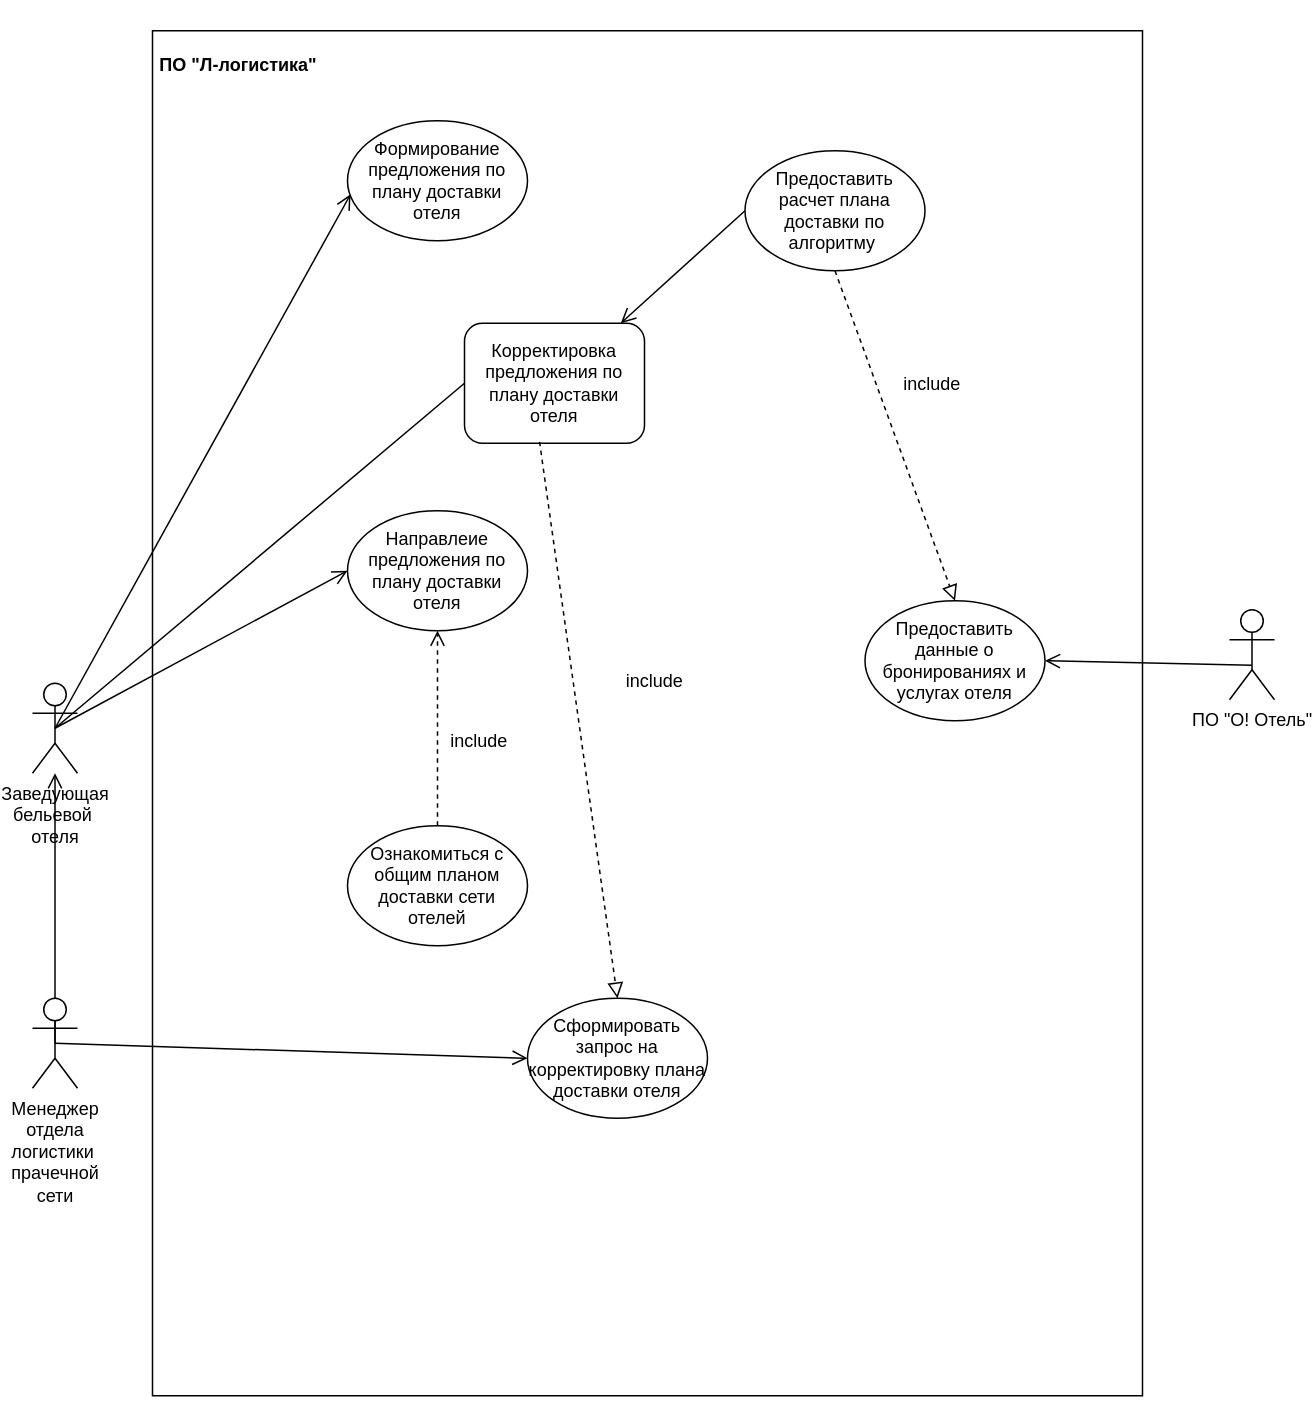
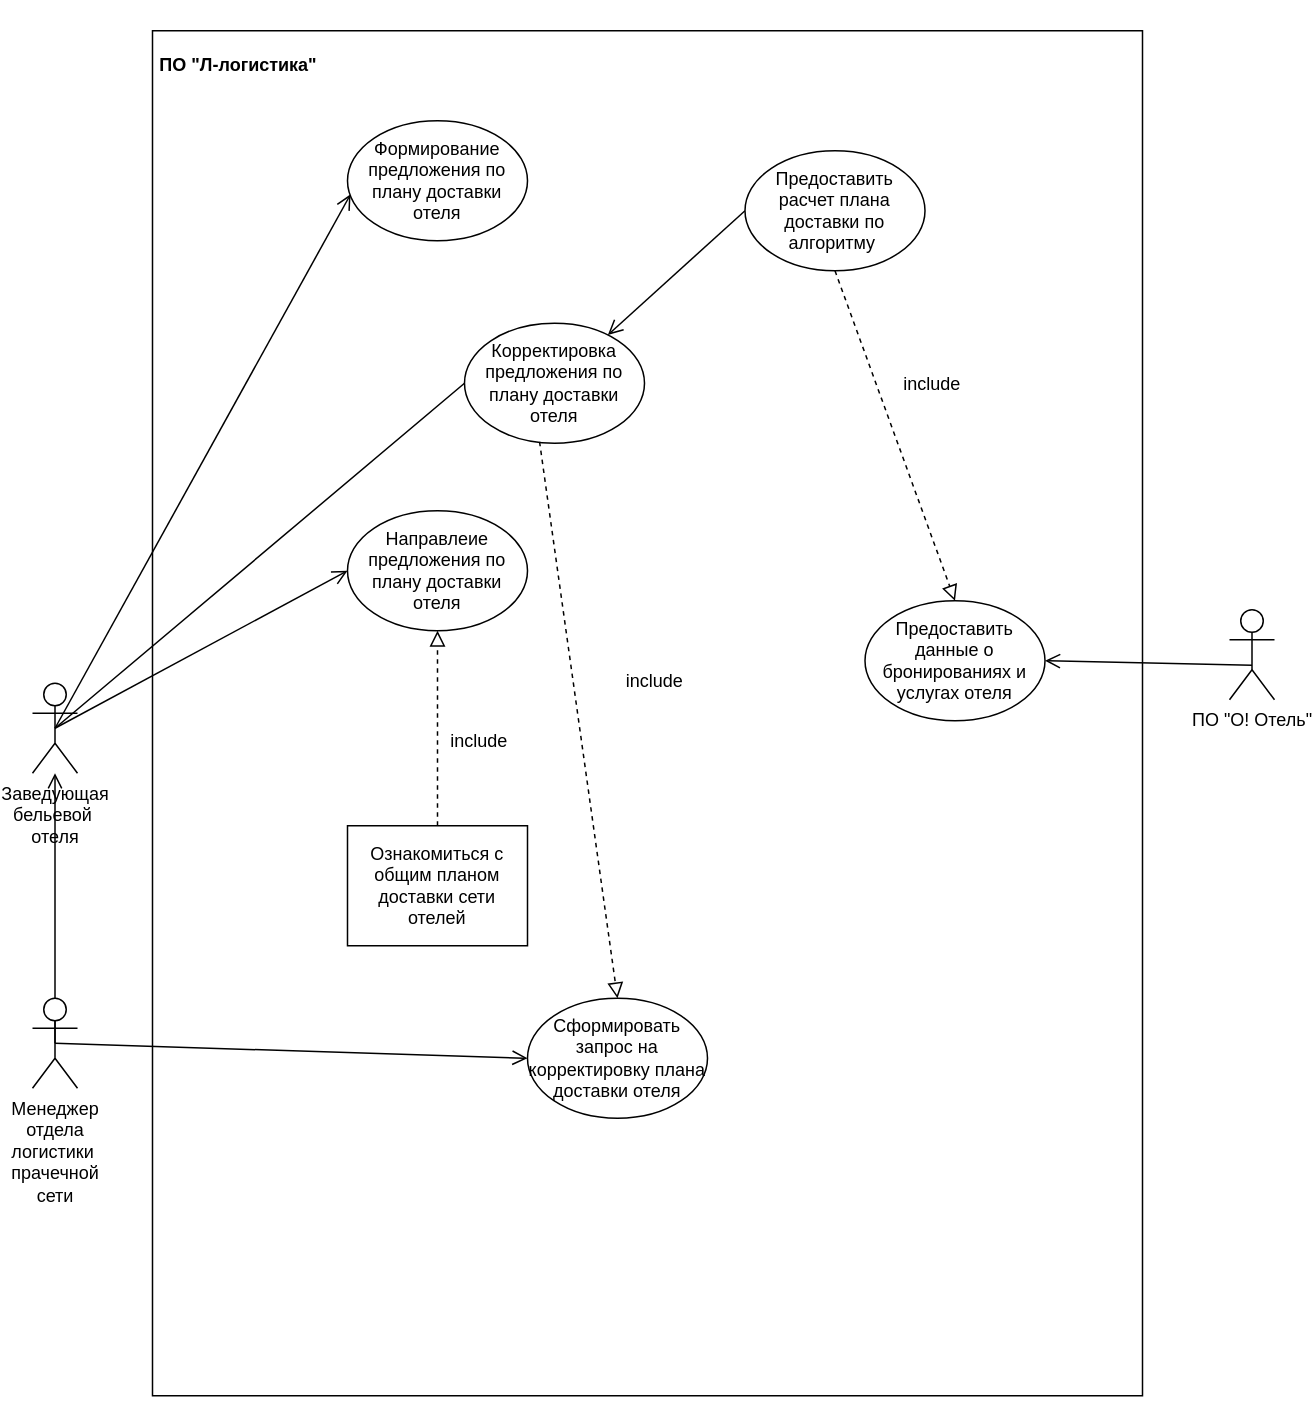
  <mxCell id="0" />
  <mxCell id="1" parent="0" />
  <mxCell id="2" value="" style="html=1;whiteSpace=wrap;" parent="1" vertex="1"><mxGeometry x="100" y="20" width="660" height="910" as="geometry" /></mxCell>
  <mxCell id="3" value="Заведующая &lt;br&gt;бельевой&amp;nbsp;&lt;br&gt;отеля" style="shape=umlActor;verticalLabelPosition=bottom;verticalAlign=top;html=1;" parent="1" vertex="1"><mxGeometry x="20" y="455" width="30" height="60" as="geometry" /></mxCell>
  <mxCell id="4" value="ПО &quot;Л-логистика&quot;" style="text;align=center;fontStyle=1;verticalAlign=middle;spacingLeft=3;spacingRight=3;strokeColor=none;rotatable=0;points=[[0,0.5],[1,0.5]];portConstraint=eastwest;html=1;" parent="1" vertex="1"><mxGeometry x="117" y="30" width="80" height="26" as="geometry" /></mxCell>
  <mxCell id="5" value="" style="endArrow=open;startArrow=none;endFill=0;startFill=0;endSize=8;html=1;verticalAlign=bottom;labelBackgroundColor=none;strokeWidth=1;rounded=0;entryX=0.017;entryY=0.613;entryDx=0;entryDy=0;exitX=0.5;exitY=0.5;exitDx=0;exitDy=0;exitPerimeter=0;entryPerimeter=0;" parent="1" source="3" target="15" edge="1"><mxGeometry width="160" relative="1" as="geometry"><mxPoint x="90" y="480" as="sourcePoint" /><mxPoint x="150" y="130" as="targetPoint" /></mxGeometry></mxCell>
  <mxCell id="6" value="" style="endArrow=none;startArrow=none;endFill=0;startFill=0;endSize=8;html=1;verticalAlign=bottom;labelBackgroundColor=none;strokeWidth=1;rounded=0;entryX=0;entryY=0.5;entryDx=0;entryDy=0;exitX=0.5;exitY=0.5;exitDx=0;exitDy=0;exitPerimeter=0;" parent="1" source="3" target="18" edge="1"><mxGeometry width="160" relative="1" as="geometry"><mxPoint x="-180" y="670" as="sourcePoint" /><mxPoint x="150" y="355" as="targetPoint" /></mxGeometry></mxCell>
  <mxCell id="7" value="" style="endArrow=open;startArrow=none;endFill=0;startFill=0;endSize=8;html=1;verticalAlign=bottom;labelBackgroundColor=none;strokeWidth=1;rounded=0;exitX=0.5;exitY=0.5;exitDx=0;exitDy=0;exitPerimeter=0;entryX=0;entryY=0.5;entryDx=0;entryDy=0;" parent="1" source="3" target="19" edge="1"><mxGeometry width="160" relative="1" as="geometry"><mxPoint x="690" y="640" as="sourcePoint" /><mxPoint x="850" y="640" as="targetPoint" /></mxGeometry></mxCell>
  <mxCell id="8" value="" style="endArrow=open;startArrow=none;endFill=0;startFill=0;endSize=8;html=1;verticalAlign=bottom;labelBackgroundColor=none;strokeWidth=1;rounded=0;exitX=0.5;exitY=0.5;exitDx=0;exitDy=0;exitPerimeter=0;" parent="1" target="3" edge="1" source="14"><mxGeometry width="160" relative="1" as="geometry"><mxPoint x="35" y="490" as="sourcePoint" /><mxPoint x="150" y="883" as="targetPoint" /></mxGeometry></mxCell>
  <mxCell id="9" value="ПО &quot;О! Отель&quot;" style="shape=umlActor;verticalLabelPosition=bottom;verticalAlign=top;html=1;" parent="1" vertex="1"><mxGeometry x="818" y="406" width="30" height="60" as="geometry" /></mxCell>
  <mxCell id="10" value="" style="endArrow=open;startArrow=none;endFill=0;startFill=0;endSize=8;html=1;verticalAlign=bottom;labelBackgroundColor=none;strokeWidth=1;rounded=0;exitX=0.5;exitY=0.617;exitDx=0;exitDy=0;exitPerimeter=0;entryX=1;entryY=0.5;entryDx=0;entryDy=0;" parent="1" source="9" target="17" edge="1"><mxGeometry width="160" relative="1" as="geometry"><mxPoint x="1085" y="650" as="sourcePoint" /><mxPoint x="1225" y="245" as="targetPoint" /></mxGeometry></mxCell>
  <mxCell id="11" value="" style="endArrow=open;startArrow=none;endFill=0;startFill=0;endSize=8;html=1;verticalAlign=bottom;labelBackgroundColor=none;strokeWidth=1;rounded=0;exitX=0;exitY=0.5;exitDx=0;exitDy=0;" parent="1" source="16" target="18" edge="1"><mxGeometry width="160" relative="1" as="geometry"><mxPoint x="800" y="620" as="sourcePoint" /><mxPoint x="960" y="620" as="targetPoint" /></mxGeometry></mxCell>
  <mxCell id="12" value="" style="endArrow=block;startArrow=none;endFill=0;startFill=0;endSize=8;html=1;verticalAlign=bottom;dashed=1;labelBackgroundColor=none;rounded=0;exitX=0.5;exitY=1;exitDx=0;exitDy=0;entryX=0.5;entryY=0;entryDx=0;entryDy=0;fontStyle=1" parent="1" source="16" target="17" edge="1"><mxGeometry width="160" relative="1" as="geometry"><mxPoint x="735" y="820" as="sourcePoint" /><mxPoint x="1209.04" y="276.68" as="targetPoint" /></mxGeometry></mxCell>
  <mxCell id="13" value="include" style="text;strokeColor=none;fillColor=none;align=left;verticalAlign=top;spacingLeft=4;spacingRight=4;overflow=hidden;rotatable=0;points=[[0,0.5],[1,0.5]];portConstraint=eastwest;whiteSpace=wrap;html=1;" parent="1" vertex="1"><mxGeometry x="595" y="242" width="100" height="26" as="geometry" /></mxCell>
  <mxCell id="14" value="Менеджер &lt;br&gt;отдела&lt;br&gt;логистики&amp;nbsp;&lt;br&gt;прачечной&lt;br&gt;сети" style="shape=umlActor;verticalLabelPosition=bottom;verticalAlign=top;html=1;" vertex="1" parent="1"><mxGeometry x="20" y="665" width="30" height="60" as="geometry" /></mxCell>
  <mxCell id="15" value="Формирование предложения по плану доставки отеля" style="ellipse;whiteSpace=wrap;html=1;" vertex="1" parent="1"><mxGeometry x="230" y="80" width="120" height="80" as="geometry" /></mxCell>
  <mxCell id="16" value="Предоставить расчет плана доставки по алгоритму&amp;nbsp;" style="ellipse;whiteSpace=wrap;html=1;" vertex="1" parent="1"><mxGeometry x="495" y="100" width="120" height="80" as="geometry" /></mxCell>
  <mxCell id="17" value="Предоставить данные о бронированиях и услугах отеля" style="ellipse;whiteSpace=wrap;html=1;" vertex="1" parent="1"><mxGeometry x="575" y="400" width="120" height="80" as="geometry" /></mxCell>
- <mxCell id="18" value="Корректировка предложения по плану доставки отеля" style="whiteSpace=wrap;html=1;rounded=1;" vertex="1" parent="1"><mxGeometry x="308" y="215" width="120" height="80" as="geometry" /></mxCell>
+ <mxCell id="18" value="Корректировка предложения по плану доставки отеля" style="ellipse;whiteSpace=wrap;html=1;" vertex="1" parent="1"><mxGeometry x="308" y="215" width="120" height="80" as="geometry" /></mxCell>
  <mxCell id="19" value="Направлеие предложения по плану доставки отеля" style="ellipse;whiteSpace=wrap;html=1;" vertex="1" parent="1"><mxGeometry x="230" y="340" width="120" height="80" as="geometry" /></mxCell>
- <mxCell id="20" value="Ознакомиться с общим планом доставки сети отелей" style="ellipse;whiteSpace=wrap;html=1;" vertex="1" parent="1"><mxGeometry x="230" y="550" width="120" height="80" as="geometry" /></mxCell>
- <mxCell id="21" value="" style="endArrow=open;startArrow=none;endFill=0;startFill=0;endSize=8;html=1;verticalAlign=bottom;dashed=1;labelBackgroundColor=none;rounded=0;exitX=0.5;exitY=0;exitDx=0;exitDy=0;fontStyle=1;" edge="1" parent="1" source="20" target="19"><mxGeometry width="160" relative="1" as="geometry"><mxPoint x="910" y="118" as="sourcePoint" /><mxPoint x="1100" y="178" as="targetPoint" /></mxGeometry></mxCell>
+ <mxCell id="20" value="Ознакомиться с общим планом доставки сети отелей" style="whiteSpace=wrap;html=1;rounded=0;" vertex="1" parent="1"><mxGeometry x="230" y="550" width="120" height="80" as="geometry" /></mxCell>
+ <mxCell id="21" value="" style="endArrow=block;startArrow=none;endFill=0;startFill=0;endSize=8;html=1;verticalAlign=bottom;dashed=1;labelBackgroundColor=none;rounded=0;exitX=0.5;exitY=0;exitDx=0;exitDy=0;fontStyle=1" edge="1" parent="1" source="20" target="19"><mxGeometry width="160" relative="1" as="geometry"><mxPoint x="910" y="118" as="sourcePoint" /><mxPoint x="1100" y="178" as="targetPoint" /></mxGeometry></mxCell>
  <mxCell id="22" value="include" style="text;strokeColor=none;fillColor=none;align=left;verticalAlign=top;spacingLeft=4;spacingRight=4;overflow=hidden;rotatable=0;points=[[0,0.5],[1,0.5]];portConstraint=eastwest;whiteSpace=wrap;html=1;" vertex="1" parent="1"><mxGeometry x="293" y="480" width="100" height="26" as="geometry" /></mxCell>
  <mxCell id="23" value="Сформировать запрос на корректировку плана доставки отеля" style="ellipse;whiteSpace=wrap;html=1;" vertex="1" parent="1"><mxGeometry x="350" y="665" width="120" height="80" as="geometry" /></mxCell>
  <mxCell id="24" value="" style="endArrow=open;startArrow=none;endFill=0;startFill=0;endSize=8;html=1;verticalAlign=bottom;labelBackgroundColor=none;strokeWidth=1;rounded=0;entryX=0;entryY=0.5;entryDx=0;entryDy=0;exitX=0.5;exitY=0.5;exitDx=0;exitDy=0;exitPerimeter=0;" edge="1" parent="1" source="14" target="23"><mxGeometry width="160" relative="1" as="geometry"><mxPoint x="350" y="847" as="sourcePoint" /><mxPoint x="548" y="750" as="targetPoint" /></mxGeometry></mxCell>
  <mxCell id="25" value="" style="endArrow=block;startArrow=none;endFill=0;startFill=0;endSize=8;html=1;verticalAlign=bottom;dashed=1;labelBackgroundColor=none;rounded=0;exitX=0.417;exitY=0.988;exitDx=0;exitDy=0;fontStyle=1;entryX=0.5;entryY=0;entryDx=0;entryDy=0;exitPerimeter=0;" edge="1" parent="1" source="18" target="23"><mxGeometry width="160" relative="1" as="geometry"><mxPoint x="560" y="470" as="sourcePoint" /><mxPoint x="560" y="340" as="targetPoint" /></mxGeometry></mxCell>
  <mxCell id="26" value="include" style="text;strokeColor=none;fillColor=none;align=left;verticalAlign=top;spacingLeft=4;spacingRight=4;overflow=hidden;rotatable=0;points=[[0,0.5],[1,0.5]];portConstraint=eastwest;whiteSpace=wrap;html=1;" vertex="1" parent="1"><mxGeometry x="410" y="440" width="100" height="26" as="geometry" /></mxCell>
